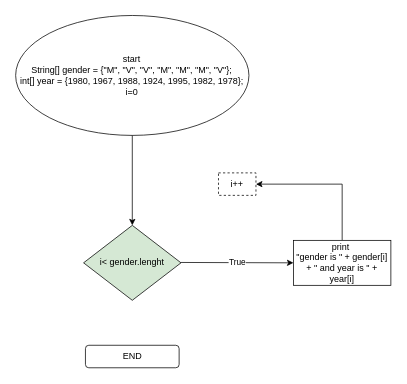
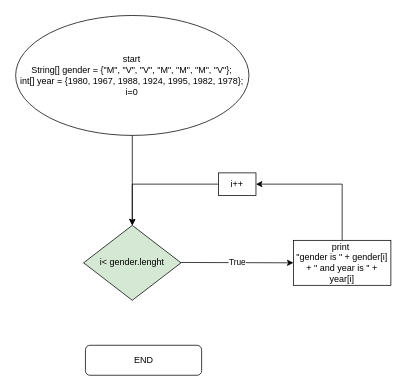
  <mxCell id="0" />
  <mxCell id="1" parent="0" />
  <mxCell id="2" value="start&lt;br&gt;&lt;div&gt;String[] gender = {&quot;M&quot;, &quot;V&quot;, &quot;V&quot;, &quot;M&quot;, &quot;M&quot;, &quot;M&quot;, &quot;V&quot;};&lt;/div&gt;&lt;div&gt;int[] year = {1980, 1967, 1988, 1924, 1995, 1982, 1978};&lt;/div&gt;i=0" style="ellipse;whiteSpace=wrap;html=1;" vertex="1" parent="1"><mxGeometry x="20.38" y="20" width="311.25" height="160" as="geometry" /></mxCell>
  <mxCell id="3" value="i&amp;lt; gender.lenght" style="rhombus;whiteSpace=wrap;html=1;fillColor=#d5e8d4;" vertex="1" parent="1"><mxGeometry x="111" y="300" width="130" height="100" as="geometry" /></mxCell>
  <mxCell id="4" value="" style="edgeStyle=orthogonalEdgeStyle;rounded=0;orthogonalLoop=1;jettySize=auto;html=1;exitX=0.5;exitY=1;exitDx=0;exitDy=0;" edge="1" parent="1" source="2" target="3"><mxGeometry relative="1" as="geometry"><mxPoint x="216" y="210" as="sourcePoint" /></mxGeometry></mxCell>
  <mxCell id="5" style="edgeStyle=orthogonalEdgeStyle;rounded=0;orthogonalLoop=1;jettySize=auto;html=1;exitX=0.5;exitY=0;exitDx=0;exitDy=0;entryX=1;entryY=0.5;entryDx=0;entryDy=0;" edge="1" parent="1" source="6" target="10"><mxGeometry relative="1" as="geometry" /></mxCell>
  <mxCell id="6" value="print&amp;nbsp;&lt;br&gt;&lt;span&gt;&quot;gender is &quot; + gender[i] + &quot; and year is &quot; +&lt;/span&gt;&lt;div&gt;year[i]&lt;/div&gt;" style="whiteSpace=wrap;html=1;" vertex="1" parent="1"><mxGeometry x="391" y="320" width="130" height="60" as="geometry" /></mxCell>
  <mxCell id="7" value="" style="endArrow=classic;html=1;rounded=0;edgeStyle=orthogonalEdgeStyle;entryX=0;entryY=0.5;entryDx=0;entryDy=0;" edge="1" parent="1" target="6"><mxGeometry relative="1" as="geometry"><mxPoint x="241" y="349.5" as="sourcePoint" /><mxPoint x="341" y="349.5" as="targetPoint" /><Array as="points" /></mxGeometry></mxCell>
  <mxCell id="8" value="True" style="edgeLabel;resizable=0;html=1;align=center;verticalAlign=middle;strokeColor=default;fillColor=default;" connectable="0" vertex="1" parent="7"><mxGeometry relative="1" as="geometry" /></mxCell>
- <mxCell id="10" value="i++" style="rounded=0;whiteSpace=wrap;html=1;strokeColor=default;fillColor=default;dashed=1;" vertex="1" parent="1"><mxGeometry x="291" y="230" width="50" height="30" as="geometry" /></mxCell>
- <mxCell id="11" value="END&lt;br&gt;" style="rounded=1;whiteSpace=wrap;html=1;strokeColor=default;fillColor=default;" vertex="1" parent="1"><mxGeometry x="113.5" y="460" width="125" height="30" as="geometry" /></mxCell>
+ <mxCell id="9" style="edgeStyle=orthogonalEdgeStyle;rounded=0;orthogonalLoop=1;jettySize=auto;html=1;exitX=0;exitY=0.5;exitDx=0;exitDy=0;entryX=0.5;entryY=0;entryDx=0;entryDy=0;" edge="1" parent="1" source="10" target="3"><mxGeometry relative="1" as="geometry" /></mxCell>
+ <mxCell id="10" value="i++" style="rounded=0;whiteSpace=wrap;html=1;strokeColor=default;fillColor=default;" vertex="1" parent="1"><mxGeometry x="291" y="230" width="50" height="30" as="geometry" /></mxCell>
+ <mxCell id="11" value="END&lt;br&gt;" style="rounded=1;whiteSpace=wrap;html=1;strokeColor=default;fillColor=default;" vertex="1" parent="1"><mxGeometry x="113.5" y="460" width="155" height="40" as="geometry" /></mxCell>
